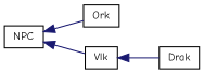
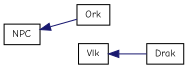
  digraph {
    fontname="Comic Neue"
    rankdir=LR
    node [color=black fillcolor=white fontname="Comic Neue" fontsize=10 shape=record style=filled]
    edge [color=midnightblue dir=back fontname="Comic Neue" fontsize=10 labelfontname=Helvetica labelfontsize=10 style=solid]
    n1 [height=0.2 label=NPC width=0.4]
    n2 [height=0.2 label=Ork width=0.4]
    n3 [height=0.2 label=Vlk width=0.4]
    n4 [height=0.2 label=Drak width=0.4]
    n1 -> n2
-   n1 -> n3
    n3 -> n4
  }
